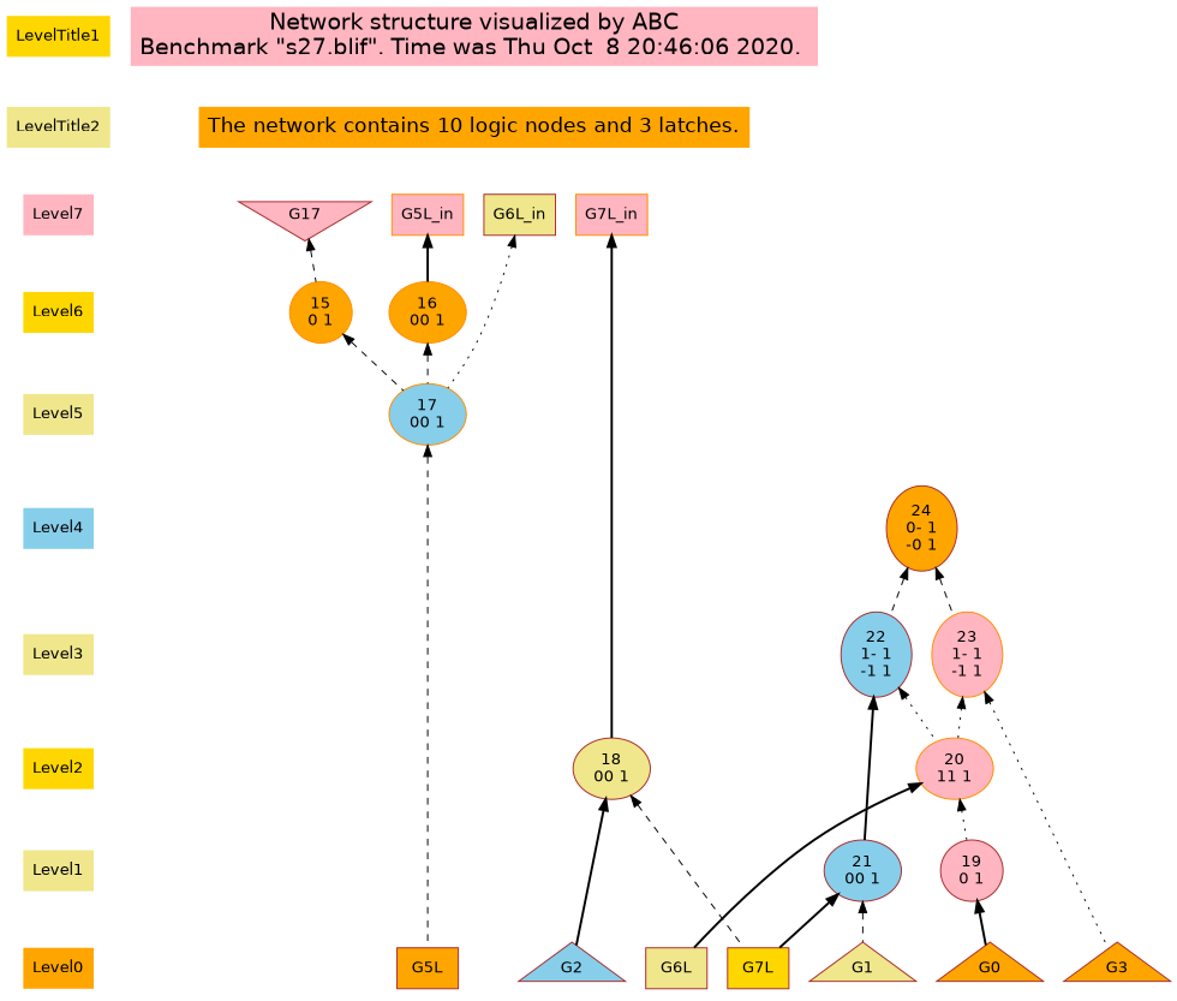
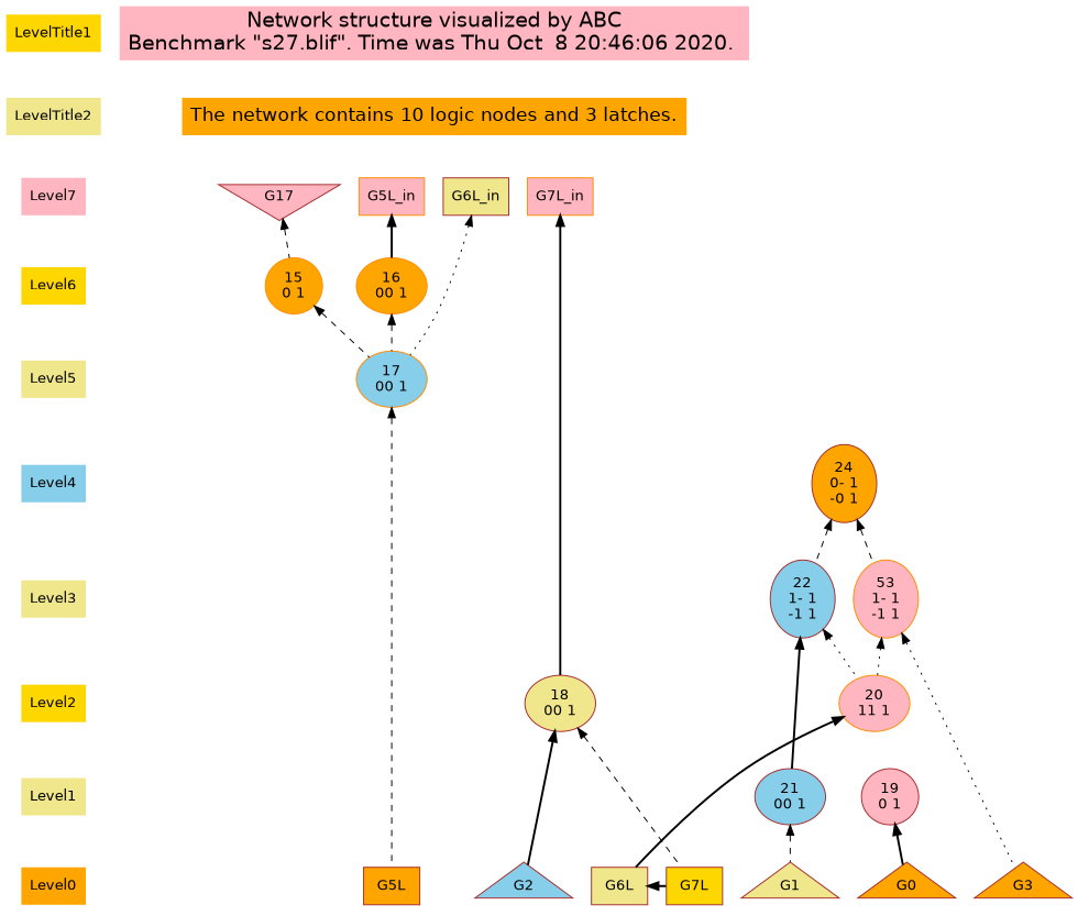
  digraph {
    fontname="DejaVu Sans"
    node [color=brown fillcolor=khaki fontname="DejaVu Sans" shape=plaintext style=filled]
    edge [dir=back fontname="DejaVu Sans" style=invis]
    LevelTitle1 [fillcolor=gold]
    LevelTitle2
    Level7 [fillcolor=lightpink]
    Level6 [fillcolor=gold]
    Level5 [color=darkorange]
    Level4 [fillcolor=skyblue]
    Level3
    Level2 [color=darkorange fillcolor=gold]
    Level1 [color=darkorange]
    Level0 [fillcolor=orange]
    n11 [color=darkorange fillcolor=lightpink fontsize=20 label="Network structure visualized by ABC\nBenchmark \"s27.blif\". Time was Thu Oct  8 20:46:06 2020. "]
    n12 [color=darkorange fillcolor=orange fontsize=18 label="The network contains 10 logic nodes and 3 latches.\n"]
    n13 [fillcolor=lightpink label=G17 shape=invtriangle]
    n14 [color=darkorange fillcolor=lightpink label=G5L_in shape=box]
    n15 [label=G6L_in shape=box]
    n16 [color=darkorange fillcolor=lightpink label=G7L_in shape=box]
    n17 [color=darkorange fillcolor=orange label="15\n0 1" shape=ellipse]
    n18 [color=darkorange fillcolor=orange label="16\n00 1" shape=ellipse]
    n19 [color=darkorange fillcolor=skyblue label="17\n00 1" shape=ellipse]
    n20 [fillcolor=orange label="24\n0- 1\n-0 1" shape=ellipse]
    n21 [fillcolor=skyblue label="22\n1- 1\n-1 1" shape=ellipse]
-   n22 [color=darkorange fillcolor=lightpink label="23\n1- 1\n-1 1" shape=ellipse]
+   n22 [color=darkorange fillcolor=lightpink label="53\n1- 1\n-1 1" shape=ellipse]
    n23 [label="18\n00 1" shape=ellipse]
    n24 [color=darkorange fillcolor=lightpink label="20\n11 1" shape=ellipse]
    n25 [fillcolor=lightpink label="19\n0 1" shape=ellipse]
    n26 [fillcolor=skyblue label="21\n00 1" shape=ellipse]
    n27 [fillcolor=orange label=G0 shape=triangle]
    n28 [label=G1 shape=triangle]
    n29 [fillcolor=skyblue label=G2 shape=triangle]
    n30 [fillcolor=orange label=G3 shape=triangle]
    n31 [fillcolor=orange label=G5L shape=box]
    n32 [label=G6L shape=box]
    n33 [fillcolor=gold label=G7L shape=box]
    subgraph sub_1 {
      LevelTitle1
      LevelTitle2
      Level7
      Level6
      Level5
      Level4
      Level3
      Level2
      Level1
      Level0
    }
    subgraph sub_2 {
      rank=same
      LevelTitle1
      n11
    }
    subgraph sub_3 {
      rank=same
      LevelTitle2
      n12
    }
    subgraph sub_4 {
      rank=same
      Level7
      n13
      n14
      n15
      n16
    }
    subgraph sub_5 {
      rank=same
      Level6
      n17
      n18
    }
    subgraph sub_6 {
      rank=same
      Level5
      n19
    }
    subgraph sub_7 {
      rank=same
      Level4
      n20
    }
    subgraph sub_8 {
      rank=same
      Level3
      n21
      n22
    }
    subgraph sub_9 {
      rank=same
      Level2
      n23
      n24
    }
    subgraph sub_10 {
      rank=same
      Level1
      n25
      n26
    }
    subgraph sub_11 {
      rank=same
      Level0
      n27
      n28
      n29
      n30
      n31
      n32
      n33
    }
    LevelTitle1 -> LevelTitle2
    LevelTitle2 -> Level7
    Level7 -> Level6
    Level6 -> Level5
    Level5 -> Level4
    Level4 -> Level3
    Level3 -> Level2
    Level2 -> Level1
    Level1 -> Level0
    n11 -> n12
    n12 -> n13
    n12 -> n14
    n12 -> n15
    n12 -> n16
    n13 -> n17 [style=dashed]
    n14 -> n18 [style=bold]
    n15 -> n19 [style=dotted]
    n16 -> n23 [style=bold]
    n17 -> n19 [style=dashed]
    n18 -> n19 [style=dashed]
    n19 -> n31 [style=dashed]
    n20 -> n21 [style=dashed]
    n20 -> n22 [style=dashed]
    n21 -> n24 [style=dotted]
    n21 -> n26 [style=bold]
    n22 -> n24 [style=dotted]
    n22 -> n30 [style=dotted]
    n23 -> n29 [style=bold]
    n23 -> n33 [style=dashed]
-   n24 -> n25 [style=dotted]
    n24 -> n32 [style=bold]
    n25 -> n27 [style=bold]
    n26 -> n28 [style=dashed]
-   n26 -> n33 [style=bold]
+   n32 -> n33 [style=bold]
  }
